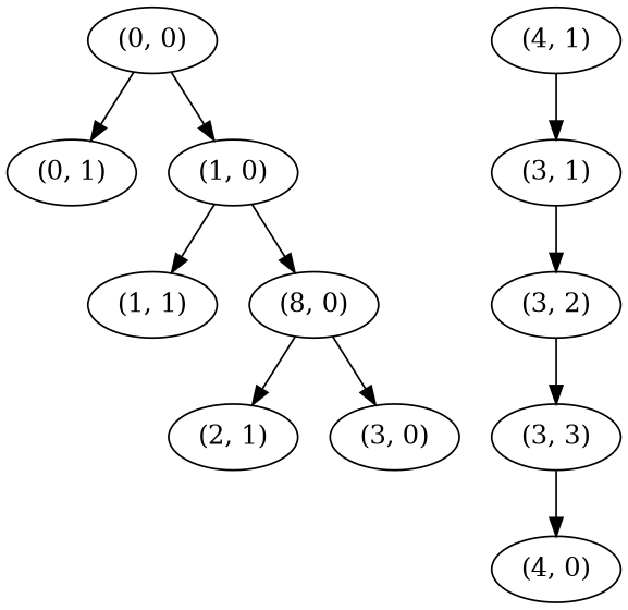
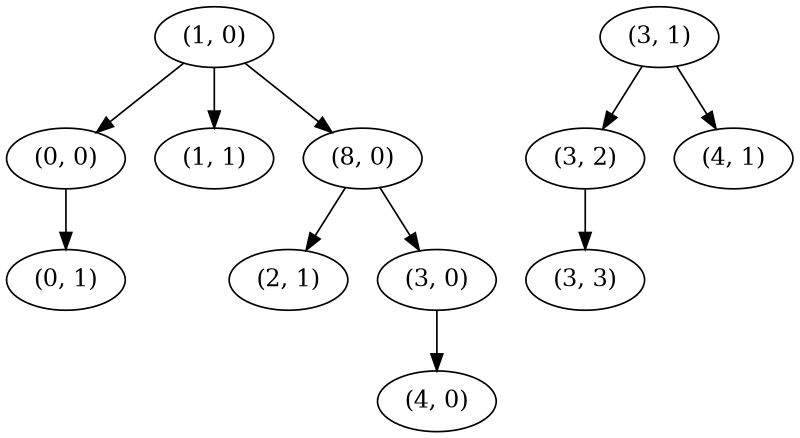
  digraph {
    fontname="DejaVu Serif"
    node [fontname="DejaVu Serif"]
    edge [fontname="DejaVu Serif"]
    n1 [label="(0, 0)"]
    n2 [label="(0, 1)"]
    n3 [label="(1, 0)"]
    n4 [label="(1, 1)"]
    n5 [label="(8, 0)"]
    n6 [label="(2, 1)"]
    n7 [label="(3, 0)"]
    n8 [label="(4, 0)"]
    n9 [label="(3, 1)"]
    n10 [label="(3, 2)"]
    n11 [label="(4, 1)"]
    n12 [label="(3, 3)"]
    n1 -> n2
-   n1 -> n3
+   n3 -> n1
    n3 -> n4
    n3 -> n5
    n5 -> n6
    n5 -> n7
-   n12 -> n8
+   n7 -> n8
    n9 -> n10
-   n11 -> n9
+   n9 -> n11
    n10 -> n12
  }
